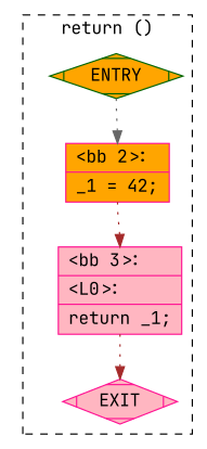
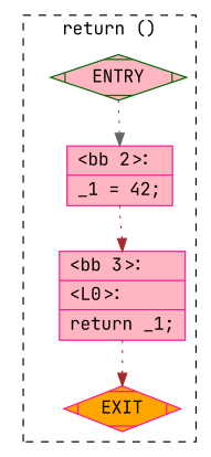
  digraph {
    fontname="JetBrains Mono"
    node [color=deeppink fillcolor=orange fontname="JetBrains Mono" shape=Mdiamond style=filled]
    edge [constraint=true fontname="JetBrains Mono" headport=n style=dotted tailport=s color=brown weight=100]
-   n1 [color=darkgreen label=ENTRY]
-   n2 [fillcolor=lightpink label=EXIT]
-   n3 [label="{\<bb\ 2\>:\l|_1\ =\ 42;\l}" shape=record]
+   n1 [color=darkgreen fillcolor=lightpink label=ENTRY]
+   n2 [label=EXIT]
+   n3 [fillcolor=lightpink label="{\<bb\ 2\>:\l|_1\ =\ 42;\l}" shape=record]
    n4 [fillcolor=lightpink label="{\<bb\ 3\>:\l|\<L0\>:\l|return\ _1;\l}" shape=record]
    subgraph cluster_1 {
      color=black
      label="return ()"
      style=dashed
      n1
      n2
      n3
      n4
    }
    n1 -> n2 [style=invis color="" weight=""]
    n1 -> n3 [color=gray40]
    n3 -> n4
    n4 -> n2 [weight=10]
  }
